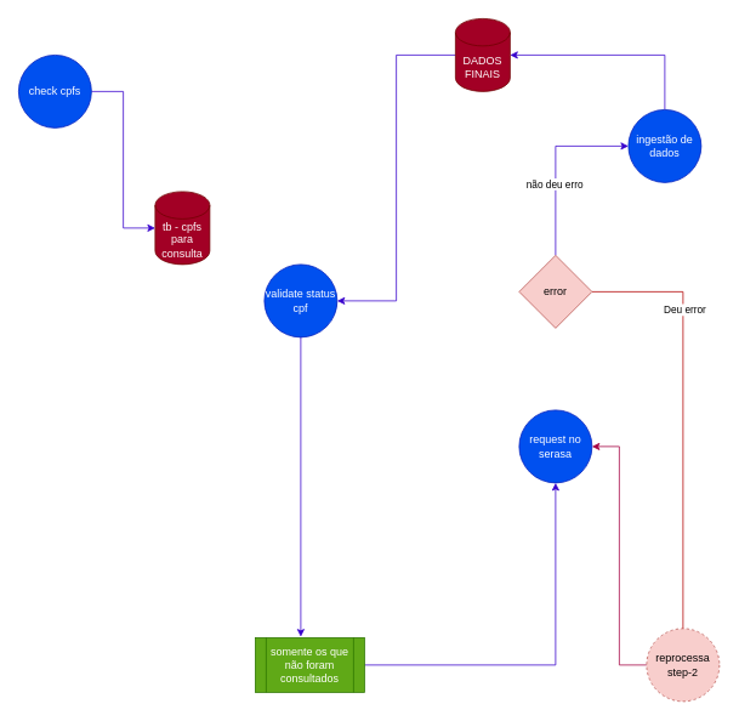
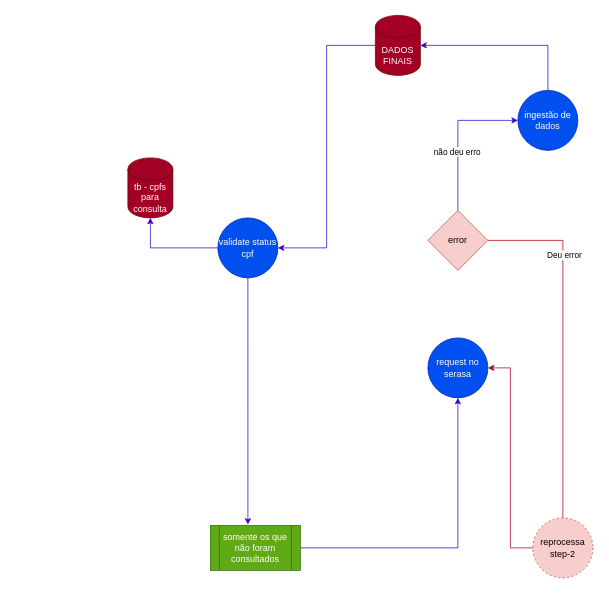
  <mxCell id="0" />
  <mxCell id="1" parent="0" />
- <mxCell id="2" style="edgeStyle=orthogonalEdgeStyle;rounded=0;orthogonalLoop=1;jettySize=auto;html=1;entryX=0;entryY=0.5;entryDx=0;entryDy=0;entryPerimeter=0;fillColor=#6a00ff;strokeColor=#3700CC;" edge="1" parent="1" source="3" target="7"><mxGeometry relative="1" as="geometry" /></mxCell>
- <mxCell id="3" value="check cpfs" style="ellipse;whiteSpace=wrap;html=1;aspect=fixed;fillColor=#0050ef;strokeColor=#001DBC;fontColor=#ffffff;" vertex="1" parent="1"><mxGeometry x="20" y="60" width="80" height="80" as="geometry" /></mxCell>
  <mxCell id="4" style="edgeStyle=orthogonalEdgeStyle;rounded=0;orthogonalLoop=1;jettySize=auto;html=1;entryX=1;entryY=0.5;entryDx=0;entryDy=0;fillColor=#d80073;strokeColor=#A50040;" edge="1" parent="1" source="5" target="6"><mxGeometry relative="1" as="geometry" /></mxCell>
  <mxCell id="5" value="reprocessa&lt;br&gt;step-2" style="ellipse;whiteSpace=wrap;html=1;aspect=fixed;fillColor=#f8cecc;strokeColor=#b85450;dashed=1;" vertex="1" parent="1"><mxGeometry x="710" y="690" width="80" height="80" as="geometry" /></mxCell>
  <mxCell id="6" value="request no serasa" style="ellipse;whiteSpace=wrap;html=1;aspect=fixed;fillColor=#0050ef;strokeColor=#001DBC;fontColor=#ffffff;" vertex="1" parent="1"><mxGeometry x="570" y="450" width="80" height="80" as="geometry" /></mxCell>
  <mxCell id="7" value="tb - cpfs para consulta" style="shape=cylinder3;whiteSpace=wrap;html=1;boundedLbl=1;backgroundOutline=1;size=15;fillColor=#a20025;fontColor=#ffffff;strokeColor=#6F0000;" vertex="1" parent="1"><mxGeometry x="170" y="210" width="60" height="80" as="geometry" /></mxCell>
+ <mxCell id="8" style="edgeStyle=orthogonalEdgeStyle;rounded=0;orthogonalLoop=1;jettySize=auto;html=1;entryX=0.5;entryY=1;entryDx=0;entryDy=0;entryPerimeter=0;fillColor=#6a00ff;strokeColor=#3700CC;" edge="1" parent="1" source="10" target="7"><mxGeometry relative="1" as="geometry" /></mxCell>
  <mxCell id="9" style="edgeStyle=orthogonalEdgeStyle;rounded=0;orthogonalLoop=1;jettySize=auto;html=1;entryX=0.417;entryY=-0.017;entryDx=0;entryDy=0;entryPerimeter=0;fillColor=#6a00ff;strokeColor=#3700CC;" edge="1" parent="1" source="10" target="14"><mxGeometry relative="1" as="geometry" /></mxCell>
  <mxCell id="10" value="validate status cpf" style="ellipse;whiteSpace=wrap;html=1;aspect=fixed;fillColor=#0050ef;strokeColor=#001DBC;fontColor=#ffffff;" vertex="1" parent="1"><mxGeometry x="290" y="290" width="80" height="80" as="geometry" /></mxCell>
  <mxCell id="11" style="edgeStyle=orthogonalEdgeStyle;rounded=0;orthogonalLoop=1;jettySize=auto;html=1;entryX=1;entryY=0.5;entryDx=0;entryDy=0;fillColor=#6a00ff;strokeColor=#3700CC;" edge="1" parent="1" source="12" target="10"><mxGeometry relative="1" as="geometry" /></mxCell>
  <mxCell id="12" value="DADOS FINAIS" style="shape=cylinder3;whiteSpace=wrap;html=1;boundedLbl=1;backgroundOutline=1;size=15;fillColor=#a20025;fontColor=#ffffff;strokeColor=#6F0000;" vertex="1" parent="1"><mxGeometry x="500" y="20" width="60" height="80" as="geometry" /></mxCell>
  <mxCell id="13" style="edgeStyle=orthogonalEdgeStyle;rounded=0;orthogonalLoop=1;jettySize=auto;html=1;entryX=0.5;entryY=1;entryDx=0;entryDy=0;fillColor=#6a00ff;strokeColor=#3700CC;" edge="1" parent="1" source="14" target="6"><mxGeometry relative="1" as="geometry" /></mxCell>
  <mxCell id="14" value="somente os que não foram consultados" style="shape=process;whiteSpace=wrap;html=1;backgroundOutline=1;fillColor=#60a917;fontColor=#ffffff;strokeColor=#2D7600;" vertex="1" parent="1"><mxGeometry x="280" y="700" width="120" height="60" as="geometry" /></mxCell>
  <mxCell id="15" style="edgeStyle=orthogonalEdgeStyle;rounded=0;orthogonalLoop=1;jettySize=auto;html=1;entryX=0.5;entryY=0;entryDx=0;entryDy=0;fillColor=#e51400;strokeColor=#B20000;endArrow=none;" edge="1" parent="1" source="19" target="5"><mxGeometry relative="1" as="geometry" /></mxCell>
  <mxCell id="16" value="Deu error" style="edgeLabel;html=1;align=center;verticalAlign=middle;resizable=0;points=[];" vertex="1" connectable="0" parent="15"><mxGeometry x="-0.495" y="1" relative="1" as="geometry"><mxPoint as="offset" /></mxGeometry></mxCell>
  <mxCell id="17" style="edgeStyle=orthogonalEdgeStyle;rounded=0;orthogonalLoop=1;jettySize=auto;html=1;entryX=0;entryY=0.5;entryDx=0;entryDy=0;exitX=0.5;exitY=0;exitDx=0;exitDy=0;fillColor=#6a00ff;strokeColor=#3700CC;" edge="1" parent="1" source="19" target="21"><mxGeometry relative="1" as="geometry" /></mxCell>
  <mxCell id="18" value="não deu erro" style="edgeLabel;html=1;align=center;verticalAlign=middle;resizable=0;points=[];" vertex="1" connectable="0" parent="17"><mxGeometry x="-0.21" y="2" relative="1" as="geometry"><mxPoint as="offset" /></mxGeometry></mxCell>
  <mxCell id="19" value="error" style="rhombus;whiteSpace=wrap;html=1;fillColor=#f8cecc;strokeColor=#b85450;" vertex="1" parent="1"><mxGeometry x="570" y="280" width="80" height="80" as="geometry" /></mxCell>
  <mxCell id="20" style="edgeStyle=orthogonalEdgeStyle;rounded=0;orthogonalLoop=1;jettySize=auto;html=1;entryX=1;entryY=0.5;entryDx=0;entryDy=0;entryPerimeter=0;exitX=0.5;exitY=0;exitDx=0;exitDy=0;fillColor=#6a00ff;strokeColor=#3700CC;" edge="1" parent="1" source="21" target="12"><mxGeometry relative="1" as="geometry" /></mxCell>
  <mxCell id="21" value="ingestão de dados" style="ellipse;whiteSpace=wrap;html=1;aspect=fixed;fillColor=#0050ef;strokeColor=#001DBC;fontColor=#ffffff;" vertex="1" parent="1"><mxGeometry x="690" y="120" width="80" height="80" as="geometry" /></mxCell>
